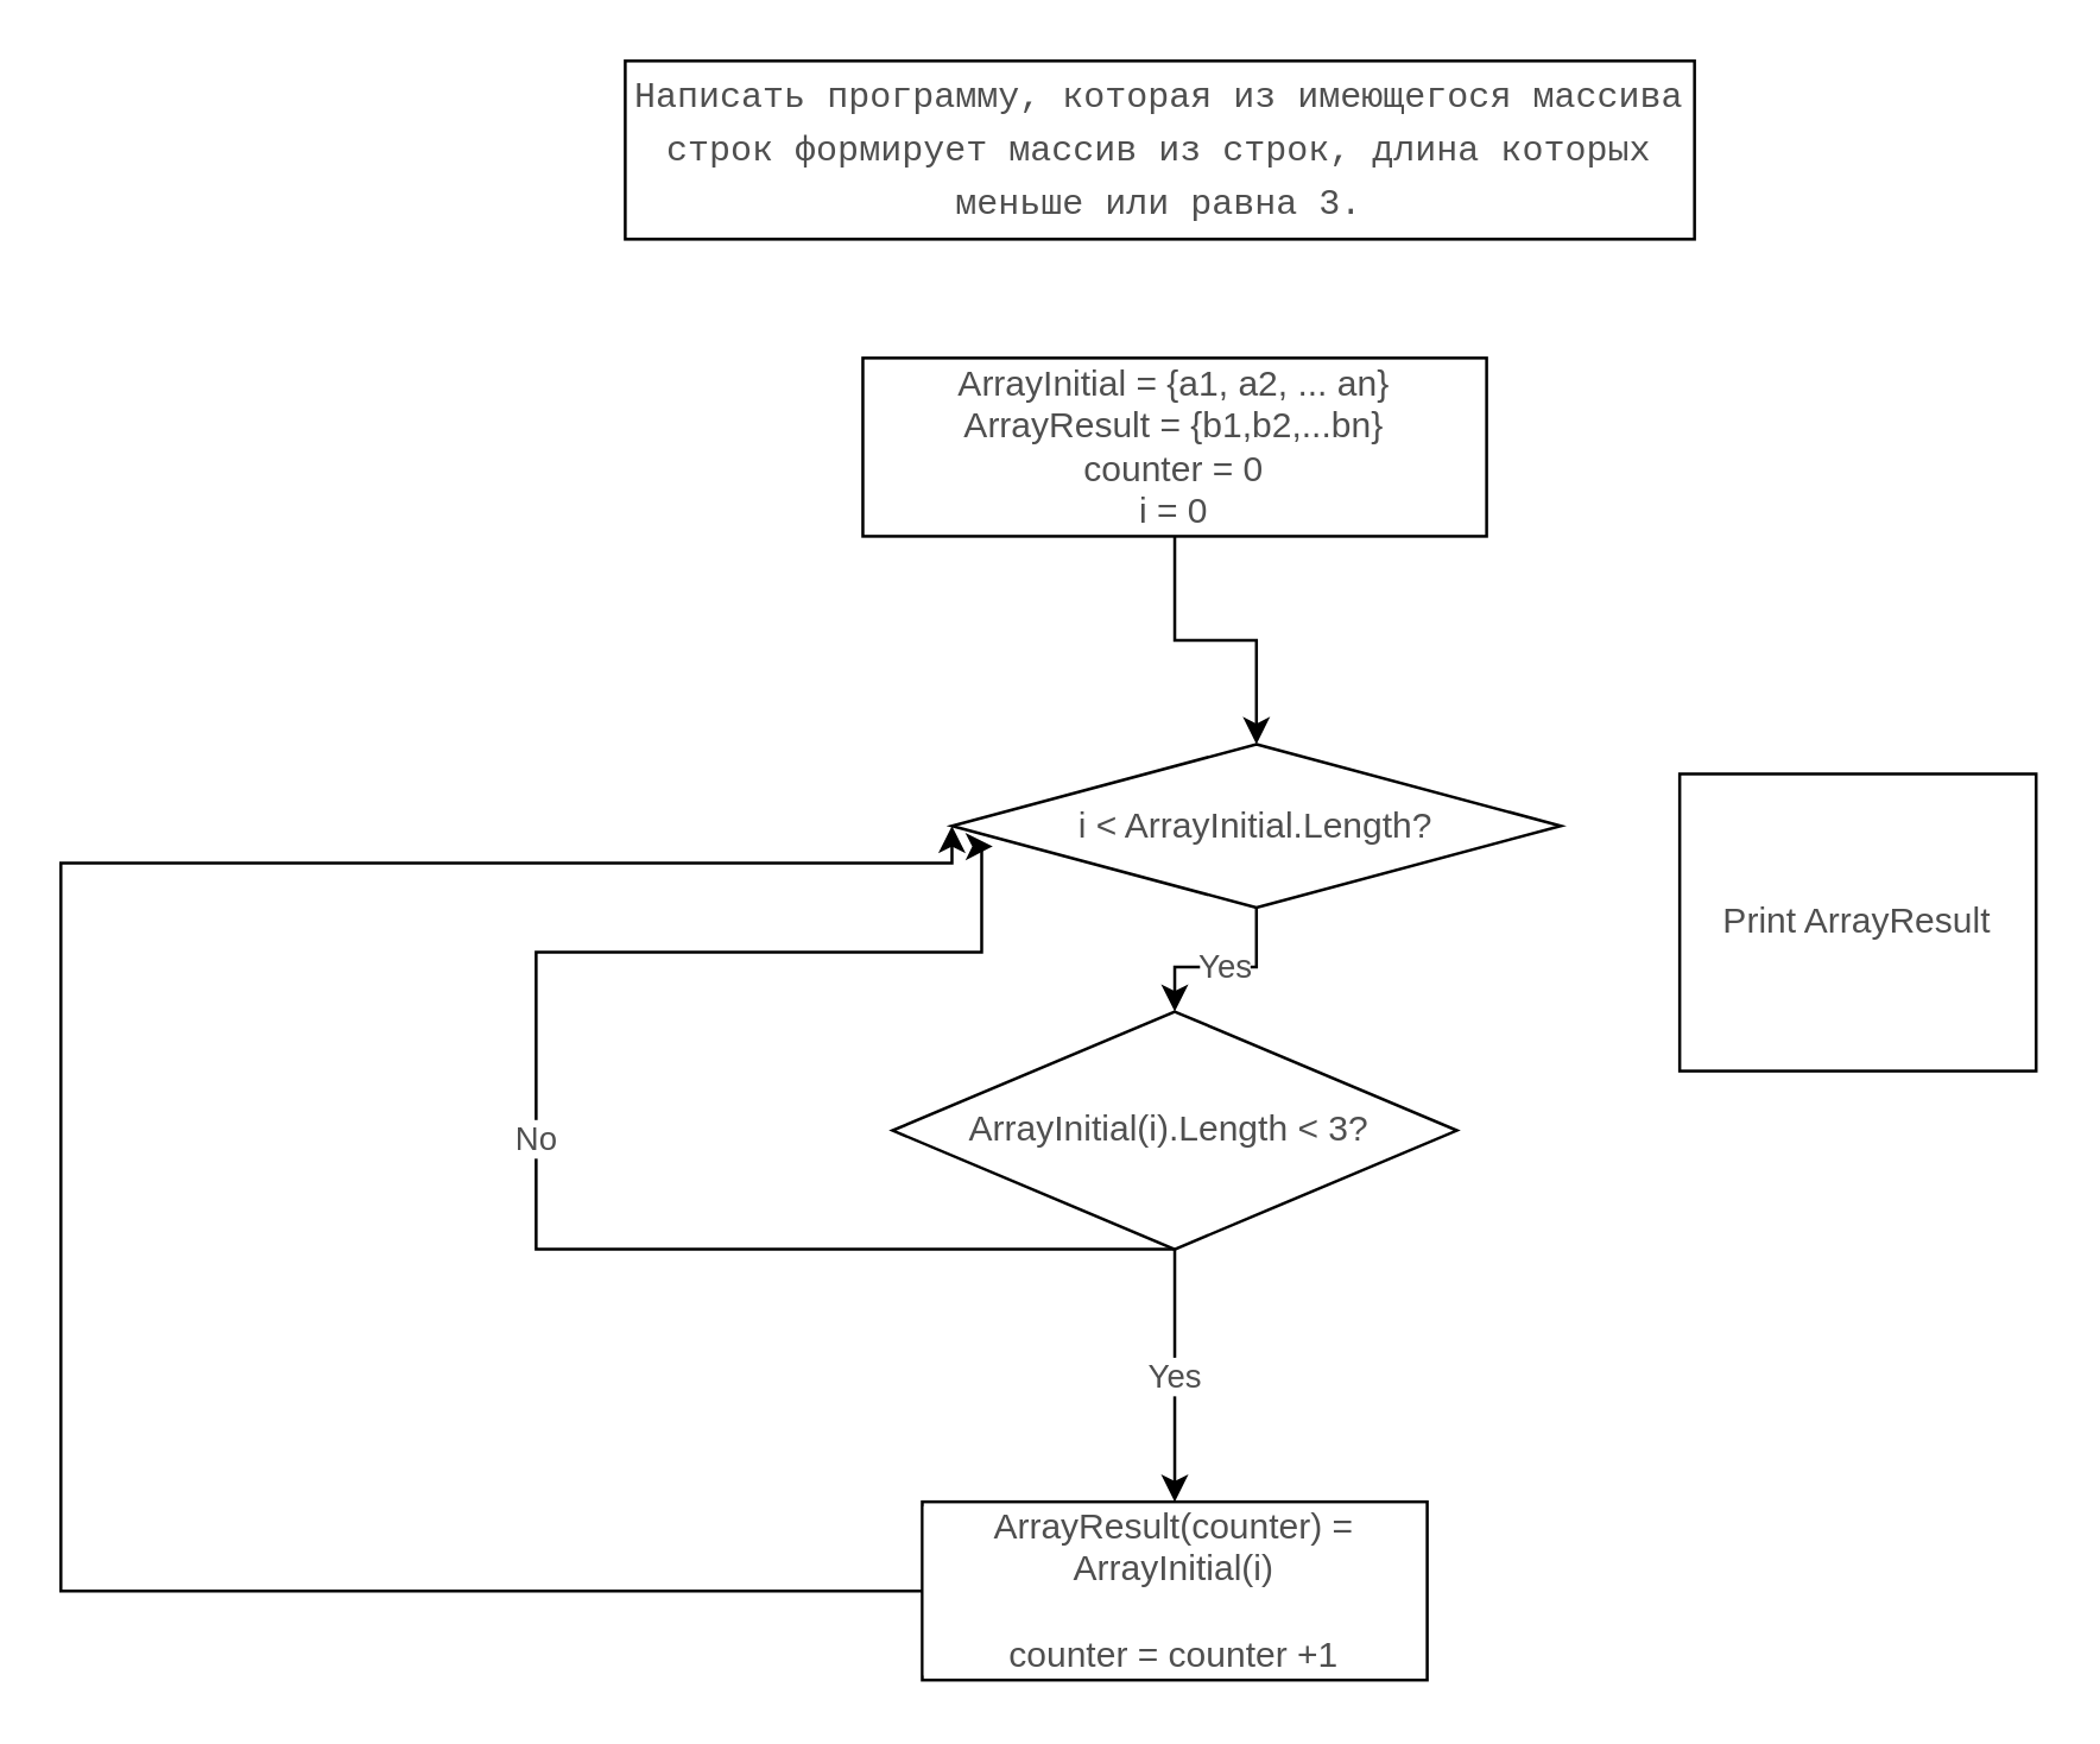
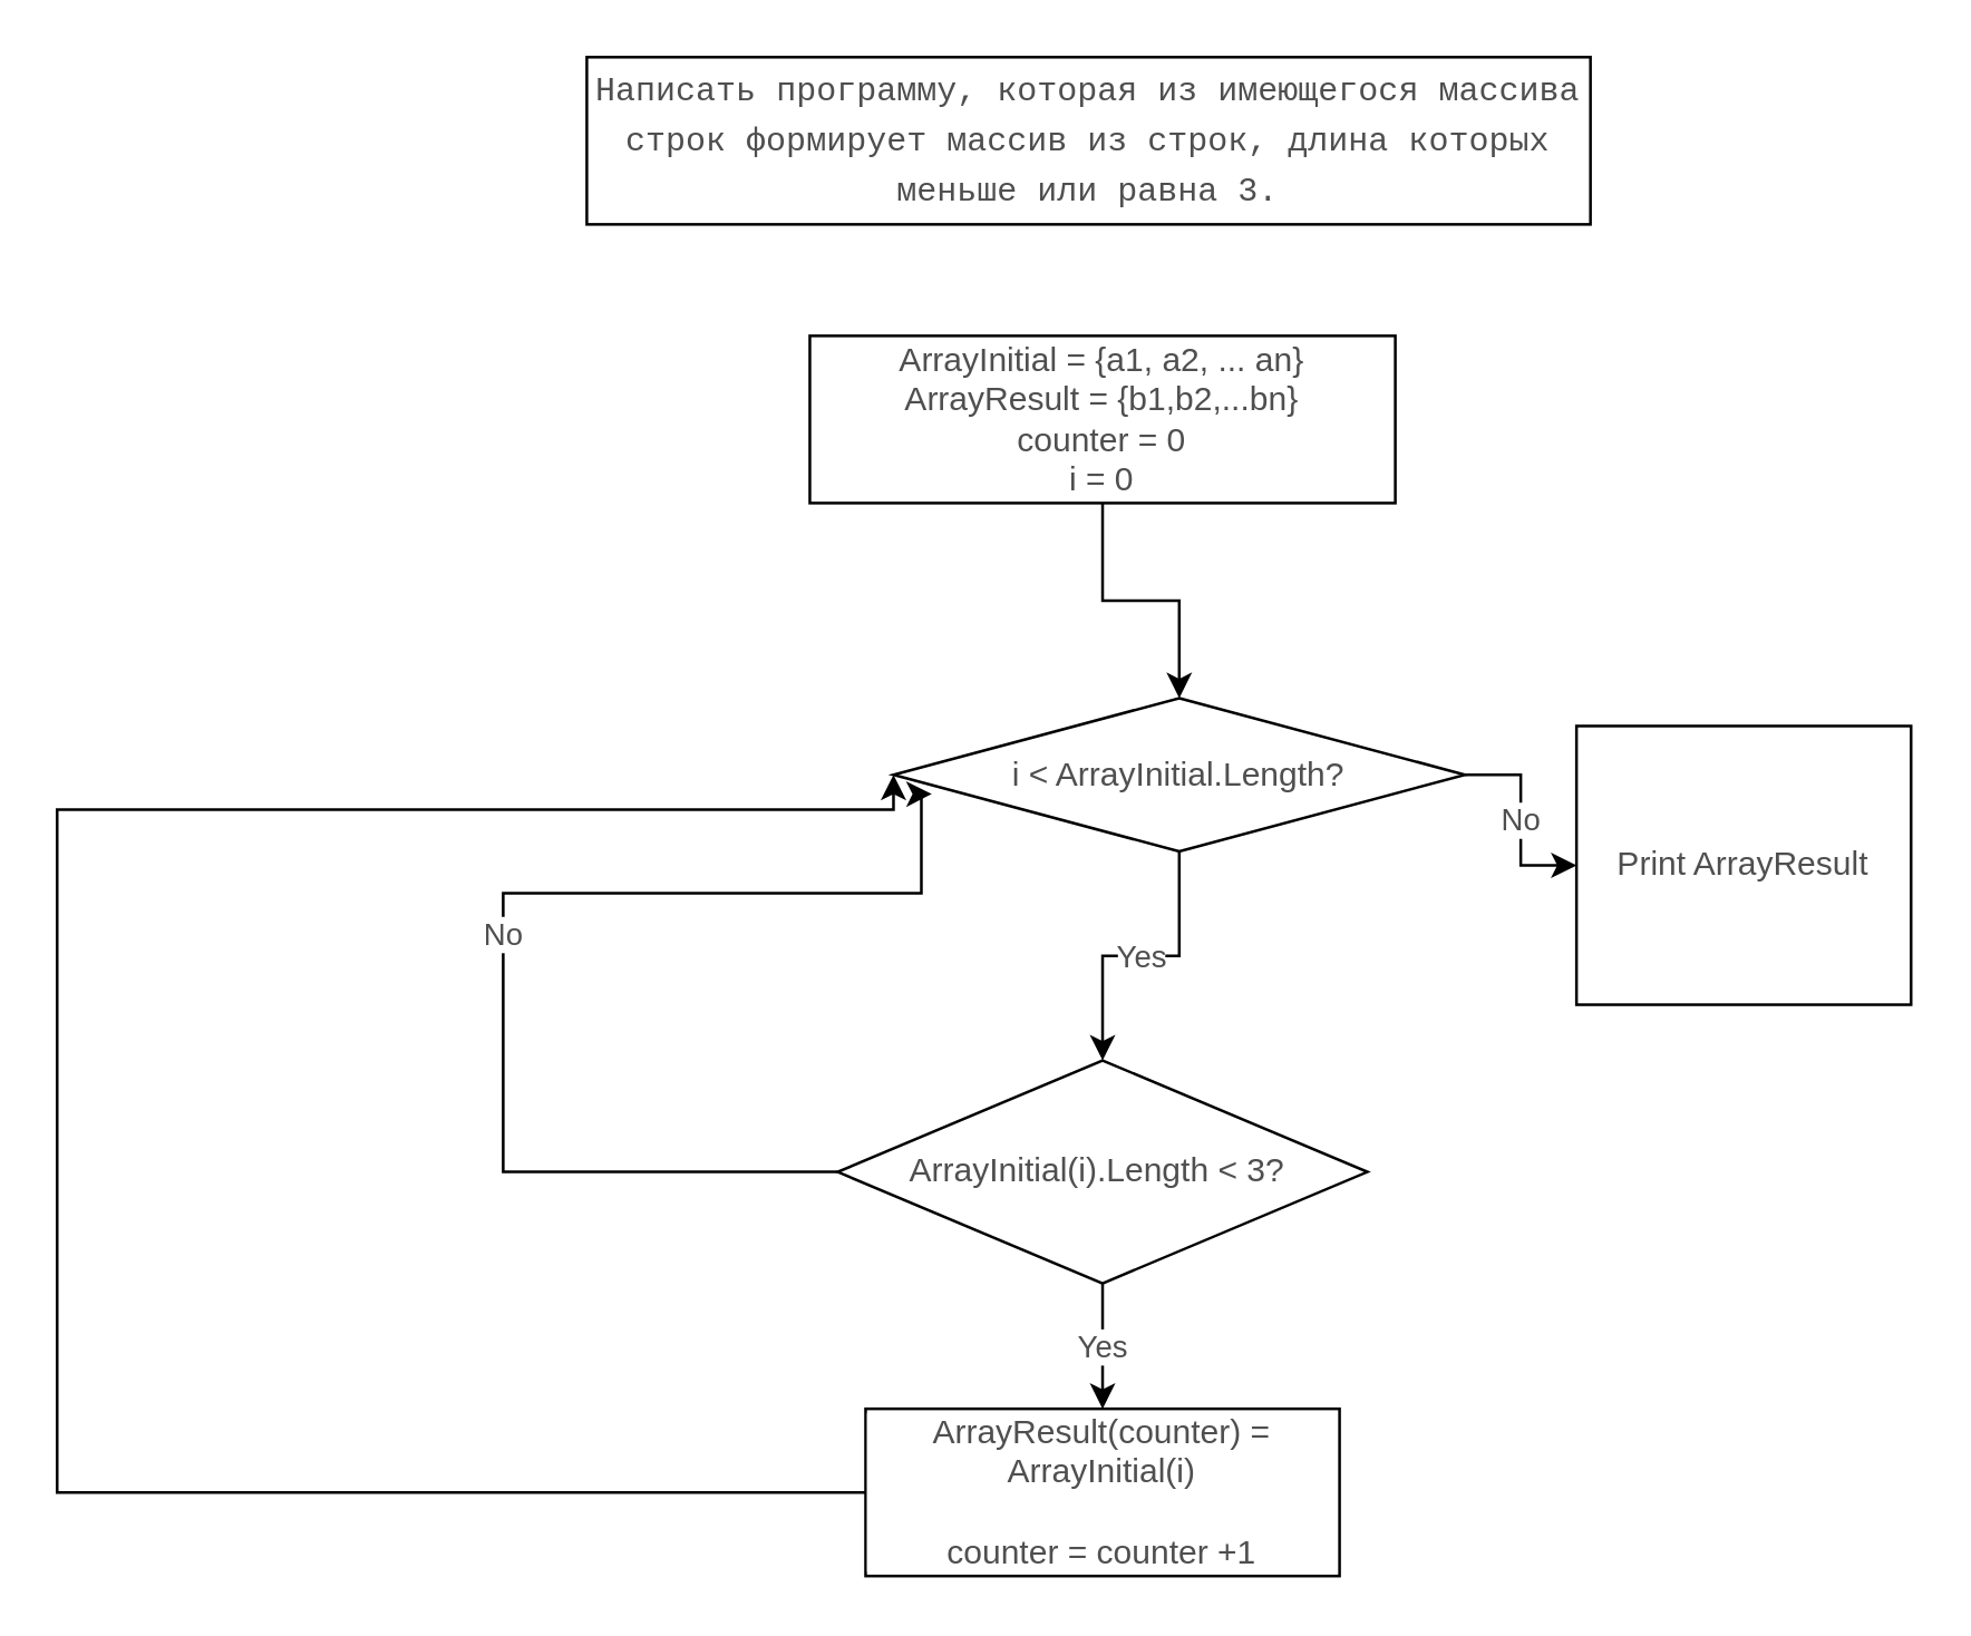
  <mxCell id="0" />
  <mxCell id="1" parent="0" />
  <mxCell id="2" value="&lt;div style=&quot;font-family: &amp;#34;menlo&amp;#34; , &amp;#34;monaco&amp;#34; , &amp;#34;courier new&amp;#34; , monospace ; line-height: 18px&quot;&gt;&lt;div&gt;&lt;font color=&quot;#4f4f4f&quot; style=&quot;background-color: rgb(255 , 255 , 255)&quot;&gt;Написать программу, которая из имеющегося массива строк формирует массив из строк, длина которых&lt;/font&gt;&lt;/div&gt;&lt;div&gt;&lt;font color=&quot;#4f4f4f&quot; style=&quot;background-color: rgb(255 , 255 , 255)&quot;&gt;меньше или равна 3. &lt;/font&gt;&lt;/div&gt;&lt;/div&gt;" style="rounded=0;whiteSpace=wrap;html=1;" parent="1" vertex="1"><mxGeometry x="210" y="20" width="360" height="60" as="geometry" /></mxCell>
  <mxCell id="3" value="" style="edgeStyle=orthogonalEdgeStyle;rounded=0;orthogonalLoop=1;jettySize=auto;html=1;fontColor=#4F4F4F;" parent="1" source="4" target="7" edge="1"><mxGeometry relative="1" as="geometry" /></mxCell>
  <mxCell id="4" value="ArrayInitial = {a1, a2, ... an}&lt;br&gt;ArrayResult = {b1,b2,...bn}&lt;br&gt;counter = 0&lt;br&gt;i = 0" style="rounded=0;whiteSpace=wrap;html=1;labelBackgroundColor=#FFFFFF;fontColor=#4F4F4F;" parent="1" vertex="1"><mxGeometry x="290" y="120" width="210" height="60" as="geometry" /></mxCell>
+ <mxCell id="5" value="No" style="edgeStyle=orthogonalEdgeStyle;rounded=0;orthogonalLoop=1;jettySize=auto;html=1;fontColor=#4F4F4F;" parent="1" source="7" target="8" edge="1"><mxGeometry relative="1" as="geometry" /></mxCell>
  <mxCell id="6" value="Yes" style="edgeStyle=orthogonalEdgeStyle;rounded=0;orthogonalLoop=1;jettySize=auto;html=1;fontColor=#4F4F4F;" parent="1" source="7" target="11" edge="1"><mxGeometry relative="1" as="geometry" /></mxCell>
  <mxCell id="7" value="i &amp;lt; ArrayInitial.Length?" style="rhombus;whiteSpace=wrap;html=1;fontColor=#4F4F4F;rounded=0;labelBackgroundColor=#FFFFFF;" parent="1" vertex="1"><mxGeometry x="320" y="250" width="205" height="55" as="geometry" /></mxCell>
  <mxCell id="8" value="Print ArrayResult" style="whiteSpace=wrap;html=1;fontColor=#4F4F4F;rounded=0;labelBackgroundColor=#FFFFFF;" parent="1" vertex="1"><mxGeometry x="565" y="260" width="120" height="100" as="geometry" /></mxCell>
  <mxCell id="9" value="Yes" style="edgeStyle=orthogonalEdgeStyle;rounded=0;orthogonalLoop=1;jettySize=auto;html=1;fontColor=#4F4F4F;" parent="1" source="11" target="13" edge="1"><mxGeometry relative="1" as="geometry" /></mxCell>
  <mxCell id="10" value="No" style="edgeStyle=orthogonalEdgeStyle;rounded=0;orthogonalLoop=1;jettySize=auto;html=1;fontColor=#4F4F4F;entryX=0.067;entryY=0.625;entryDx=0;entryDy=0;entryPerimeter=0;" parent="1" source="11" target="7" edge="1"><mxGeometry relative="1" as="geometry"><mxPoint x="240" y="320" as="targetPoint" /><Array as="points"><mxPoint x="180" y="420" /><mxPoint x="180" y="320" /><mxPoint x="330" y="320" /></Array></mxGeometry></mxCell>
- <mxCell id="11" value="ArrayInitial(i).Length &amp;lt; 3?&amp;nbsp;" style="rhombus;whiteSpace=wrap;html=1;fontColor=#4F4F4F;rounded=0;labelBackgroundColor=#FFFFFF;" parent="1" vertex="1"><mxGeometry x="300" y="340" width="190" height="80" as="geometry" /></mxCell>
+ <mxCell id="11" value="ArrayInitial(i).Length &amp;lt; 3?&amp;nbsp;" style="rhombus;whiteSpace=wrap;html=1;fontColor=#4F4F4F;rounded=0;labelBackgroundColor=#FFFFFF;" parent="1" vertex="1"><mxGeometry x="300" y="380" width="190" height="80" as="geometry" /></mxCell>
  <mxCell id="12" style="edgeStyle=orthogonalEdgeStyle;rounded=0;orthogonalLoop=1;jettySize=auto;html=1;fontColor=#4F4F4F;entryX=0;entryY=0.5;entryDx=0;entryDy=0;" parent="1" source="13" target="7" edge="1"><mxGeometry relative="1" as="geometry"><mxPoint x="20" y="220" as="targetPoint" /><Array as="points"><mxPoint x="20" y="535" /><mxPoint x="20" y="290" /></Array></mxGeometry></mxCell>
  <mxCell id="13" value="ArrayResult(counter) = ArrayInitial(i)&lt;br&gt;&lt;br&gt;counter = counter +1" style="whiteSpace=wrap;html=1;fontColor=#4F4F4F;rounded=0;labelBackgroundColor=#FFFFFF;" parent="1" vertex="1"><mxGeometry x="310" y="505" width="170" height="60" as="geometry" /></mxCell>
